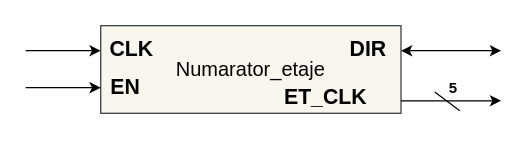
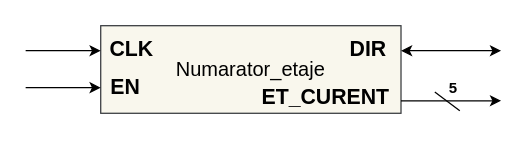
  <mxCell id="0" />
  <mxCell id="1" parent="0" />
  <mxCell id="2" value="" style="rounded=0;whiteSpace=wrap;html=1;fillColor=#f9f7ed;strokeColor=#36393d;" vertex="1" parent="1"><mxGeometry x="80" y="20" width="240" height="70" as="geometry" /></mxCell>
  <mxCell id="3" value="&lt;font size=&quot;1&quot; color=&quot;#000000&quot;&gt;&lt;b style=&quot;font-size: 17px;&quot;&gt;EN&lt;/b&gt;&lt;/font&gt;" style="text;html=1;strokeColor=none;fillColor=none;align=center;verticalAlign=middle;whiteSpace=wrap;rounded=0;" vertex="1" parent="1"><mxGeometry x="80" y="60" width="40" height="20" as="geometry" /></mxCell>
  <mxCell id="4" value="&lt;font size=&quot;1&quot; color=&quot;#000000&quot;&gt;&lt;b style=&quot;font-size: 17px;&quot;&gt;CLK&lt;/b&gt;&lt;/font&gt;" style="text;html=1;strokeColor=none;fillColor=none;align=center;verticalAlign=middle;whiteSpace=wrap;rounded=0;" vertex="1" parent="1"><mxGeometry x="80" y="20" width="50" height="40" as="geometry" /></mxCell>
  <mxCell id="5" value="" style="endArrow=classic;html=1;rounded=0;strokeColor=#000000;entryX=0;entryY=0.5;entryDx=0;entryDy=0;" edge="1" parent="1" target="4"><mxGeometry width="50" height="50" relative="1" as="geometry"><mxPoint x="20" y="40" as="sourcePoint" /><mxPoint x="260" y="120" as="targetPoint" /></mxGeometry></mxCell>
  <mxCell id="6" value="" style="endArrow=classic;html=1;rounded=0;strokeColor=#000000;entryX=0;entryY=0.5;entryDx=0;entryDy=0;" edge="1" parent="1"><mxGeometry width="50" height="50" relative="1" as="geometry"><mxPoint x="20" y="69.5" as="sourcePoint" /><mxPoint x="80" y="69.5" as="targetPoint" /></mxGeometry></mxCell>
  <mxCell id="7" value="&lt;font color=&quot;#000000&quot;&gt;&lt;span style=&quot;font-size: 16px;&quot;&gt;Numarator_etaje&lt;/span&gt;&lt;/font&gt;" style="text;html=1;strokeColor=none;fillColor=none;align=center;verticalAlign=middle;whiteSpace=wrap;rounded=0;" vertex="1" parent="1"><mxGeometry x="170" y="40" width="60" height="30" as="geometry" /></mxCell>
  <mxCell id="8" value="&lt;font color=&quot;#000000&quot;&gt;&lt;span style=&quot;font-size: 17px;&quot;&gt;&lt;b&gt;DIR&lt;/b&gt;&lt;/span&gt;&lt;/font&gt;" style="text;html=1;strokeColor=none;fillColor=none;align=center;verticalAlign=middle;whiteSpace=wrap;rounded=0;" vertex="1" parent="1"><mxGeometry x="269" y="20" width="50" height="40" as="geometry" /></mxCell>
- <mxCell id="9" value="&lt;font color=&quot;#000000&quot;&gt;&lt;span style=&quot;font-size: 17px;&quot;&gt;&lt;b&gt;ET_CLK&lt;/b&gt;&lt;/span&gt;&lt;/font&gt;" style="text;html=1;strokeColor=none;fillColor=none;align=center;verticalAlign=middle;whiteSpace=wrap;rounded=0;" vertex="1" parent="1"><mxGeometry x="200" y="50" width="120" height="55" as="geometry" /></mxCell>
+ <mxCell id="9" value="&lt;font color=&quot;#000000&quot;&gt;&lt;span style=&quot;font-size: 17px;&quot;&gt;&lt;b&gt;ET_CURENT&lt;/b&gt;&lt;/span&gt;&lt;/font&gt;" style="text;html=1;strokeColor=none;fillColor=none;align=center;verticalAlign=middle;whiteSpace=wrap;rounded=0;" vertex="1" parent="1"><mxGeometry x="200" y="50" width="120" height="55" as="geometry" /></mxCell>
  <mxCell id="10" value="" style="endArrow=classic;startArrow=classic;html=1;rounded=0;strokeColor=#000000;" edge="1" parent="1"><mxGeometry width="50" height="50" relative="1" as="geometry"><mxPoint x="400" y="40" as="sourcePoint" /><mxPoint x="320" y="40" as="targetPoint" /></mxGeometry></mxCell>
  <mxCell id="11" value="" style="endArrow=classic;html=1;rounded=0;strokeColor=#000000;" edge="1" parent="1"><mxGeometry width="50" height="50" relative="1" as="geometry"><mxPoint x="320" y="80" as="sourcePoint" /><mxPoint x="400" y="80" as="targetPoint" /></mxGeometry></mxCell>
  <mxCell id="12" value="" style="endArrow=none;html=1;rounded=0;strokeColor=#000000;" edge="1" parent="1"><mxGeometry width="50" height="50" relative="1" as="geometry"><mxPoint x="347" y="73" as="sourcePoint" /><mxPoint x="367" y="88" as="targetPoint" /></mxGeometry></mxCell>
  <mxCell id="13" value="&lt;font color=&quot;#000000&quot;&gt;&lt;b&gt;5&lt;/b&gt;&lt;br&gt;&lt;/font&gt;" style="text;html=1;strokeColor=none;fillColor=none;align=center;verticalAlign=middle;whiteSpace=wrap;rounded=0;" vertex="1" parent="1"><mxGeometry x="332" y="55" width="60" height="30" as="geometry" /></mxCell>
